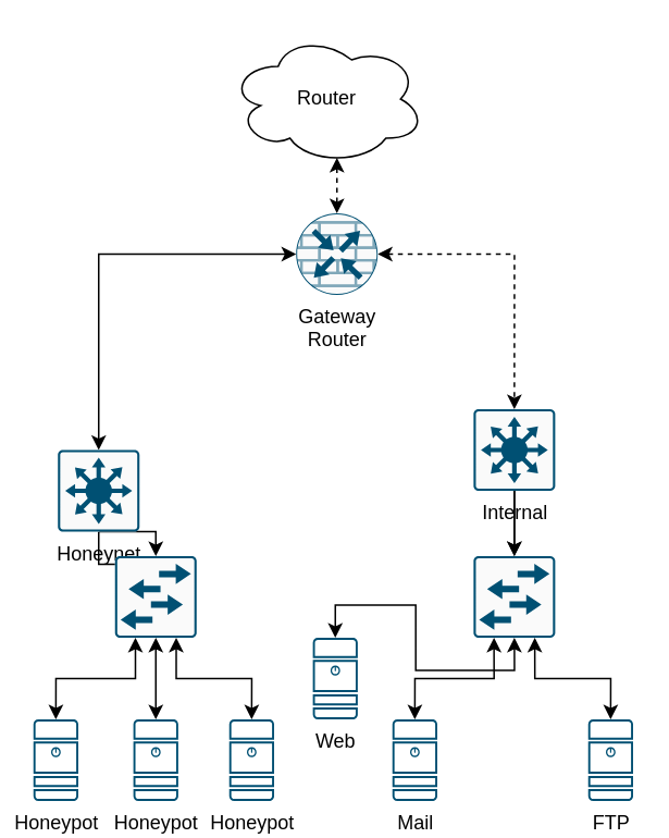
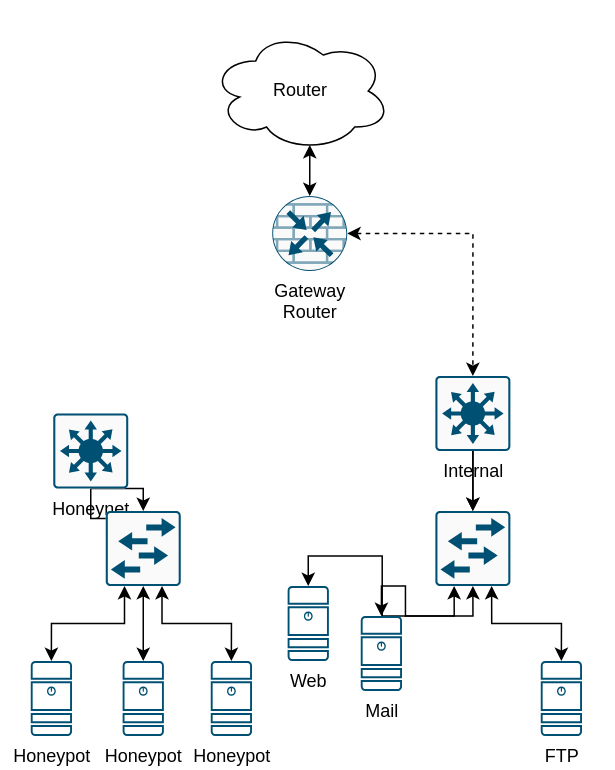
  <mxCell id="0" />
  <mxCell id="1" parent="0" />
  <mxCell id="2" style="edgeStyle=orthogonalEdgeStyle;rounded=0;orthogonalLoop=1;jettySize=auto;html=1;exitX=1;exitY=0.5;exitDx=0;exitDy=0;exitPerimeter=0;entryX=0.5;entryY=0;entryDx=0;entryDy=0;entryPerimeter=0;startArrow=classic;startFill=1;dashed=1;" edge="1" parent="1" source="4" target="12"><mxGeometry relative="1" as="geometry" /></mxCell>
- <mxCell id="3" style="edgeStyle=orthogonalEdgeStyle;rounded=0;orthogonalLoop=1;jettySize=auto;html=1;exitX=0;exitY=0.5;exitDx=0;exitDy=0;exitPerimeter=0;entryX=0.5;entryY=0;entryDx=0;entryDy=0;entryPerimeter=0;startArrow=classic;startFill=1;" edge="1" parent="1" source="4" target="9"><mxGeometry relative="1" as="geometry" /></mxCell>
  <mxCell id="4" value="&lt;div&gt;Gateway&lt;/div&gt;&lt;div&gt;Router&lt;/div&gt;" style="sketch=0;points=[[0.5,0,0],[1,0.5,0],[0.5,1,0],[0,0.5,0],[0.145,0.145,0],[0.856,0.145,0],[0.855,0.856,0],[0.145,0.855,0]];verticalLabelPosition=bottom;html=1;verticalAlign=top;aspect=fixed;align=center;pointerEvents=1;shape=mxgraph.cisco19.rect;prIcon=router_with_firewall;fillColor=#FAFAFA;strokeColor=#005073;" vertex="1" parent="1"><mxGeometry x="181" y="130" width="50" height="50" as="geometry" /></mxCell>
- <mxCell id="5" style="edgeStyle=orthogonalEdgeStyle;rounded=0;orthogonalLoop=1;jettySize=auto;html=1;exitX=0.55;exitY=0.95;exitDx=0;exitDy=0;exitPerimeter=0;entryX=0.5;entryY=0;entryDx=0;entryDy=0;entryPerimeter=0;startArrow=classic;startFill=1;dashed=1;" edge="1" parent="1" source="6" target="4"><mxGeometry relative="1" as="geometry" /></mxCell>
+ <mxCell id="5" style="edgeStyle=orthogonalEdgeStyle;rounded=0;orthogonalLoop=1;jettySize=auto;html=1;exitX=0.55;exitY=0.95;exitDx=0;exitDy=0;exitPerimeter=0;entryX=0.5;entryY=0;entryDx=0;entryDy=0;entryPerimeter=0;startArrow=classic;startFill=1;" edge="1" parent="1" source="6" target="4"><mxGeometry relative="1" as="geometry" /></mxCell>
  <mxCell id="6" value="&lt;div&gt;Router&lt;/div&gt;" style="ellipse;shape=cloud;whiteSpace=wrap;html=1;" vertex="1" parent="1"><mxGeometry x="140" y="20" width="120" height="80" as="geometry" /></mxCell>
  <mxCell id="7" style="edgeStyle=orthogonalEdgeStyle;rounded=0;orthogonalLoop=1;jettySize=auto;html=1;exitX=0.5;exitY=1;exitDx=0;exitDy=0;exitPerimeter=0;entryX=0.5;entryY=0;entryDx=0;entryDy=0;entryPerimeter=0;" edge="1" parent="1" source="9" target="16"><mxGeometry relative="1" as="geometry" /></mxCell>
  <mxCell id="8" value="" style="edgeStyle=orthogonalEdgeStyle;rounded=0;orthogonalLoop=1;jettySize=auto;html=1;" edge="1" parent="1" source="9" target="16"><mxGeometry relative="1" as="geometry" /></mxCell>
  <mxCell id="9" value="Honeynet" style="sketch=0;points=[[0.015,0.015,0],[0.985,0.015,0],[0.985,0.985,0],[0.015,0.985,0],[0.25,0,0],[0.5,0,0],[0.75,0,0],[1,0.25,0],[1,0.5,0],[1,0.75,0],[0.75,1,0],[0.5,1,0],[0.25,1,0],[0,0.75,0],[0,0.5,0],[0,0.25,0]];verticalLabelPosition=bottom;html=1;verticalAlign=top;aspect=fixed;align=center;pointerEvents=1;shape=mxgraph.cisco19.rect;prIcon=l3_switch;fillColor=#FAFAFA;strokeColor=#005073;" vertex="1" parent="1"><mxGeometry x="35" y="275" width="50" height="50" as="geometry" /></mxCell>
  <mxCell id="10" style="edgeStyle=orthogonalEdgeStyle;rounded=0;orthogonalLoop=1;jettySize=auto;html=1;exitX=0.5;exitY=1;exitDx=0;exitDy=0;exitPerimeter=0;entryX=0.5;entryY=0;entryDx=0;entryDy=0;entryPerimeter=0;" edge="1" parent="1" source="12" target="20"><mxGeometry relative="1" as="geometry" /></mxCell>
  <mxCell id="11" value="" style="edgeStyle=orthogonalEdgeStyle;rounded=0;orthogonalLoop=1;jettySize=auto;html=1;" edge="1" parent="1" source="12" target="20"><mxGeometry relative="1" as="geometry" /></mxCell>
  <mxCell id="12" value="&lt;div&gt;Internal&lt;/div&gt;" style="sketch=0;points=[[0.015,0.015,0],[0.985,0.015,0],[0.985,0.985,0],[0.015,0.985,0],[0.25,0,0],[0.5,0,0],[0.75,0,0],[1,0.25,0],[1,0.5,0],[1,0.75,0],[0.75,1,0],[0.5,1,0],[0.25,1,0],[0,0.75,0],[0,0.5,0],[0,0.25,0]];verticalLabelPosition=bottom;html=1;verticalAlign=top;aspect=fixed;align=center;pointerEvents=1;shape=mxgraph.cisco19.rect;prIcon=l3_switch;fillColor=#FAFAFA;strokeColor=#005073;" vertex="1" parent="1"><mxGeometry x="289.75" y="250" width="50" height="50" as="geometry" /></mxCell>
  <mxCell id="13" style="edgeStyle=orthogonalEdgeStyle;rounded=0;orthogonalLoop=1;jettySize=auto;html=1;exitX=0.5;exitY=1;exitDx=0;exitDy=0;exitPerimeter=0;entryX=0.5;entryY=0;entryDx=0;entryDy=0;entryPerimeter=0;startArrow=classic;startFill=1;" edge="1" parent="1" source="16" target="22"><mxGeometry relative="1" as="geometry" /></mxCell>
  <mxCell id="14" style="edgeStyle=orthogonalEdgeStyle;rounded=0;orthogonalLoop=1;jettySize=auto;html=1;exitX=0.75;exitY=1;exitDx=0;exitDy=0;exitPerimeter=0;entryX=0.5;entryY=0;entryDx=0;entryDy=0;entryPerimeter=0;startArrow=classic;startFill=1;" edge="1" parent="1" source="16" target="23"><mxGeometry relative="1" as="geometry" /></mxCell>
  <mxCell id="15" style="edgeStyle=orthogonalEdgeStyle;rounded=0;orthogonalLoop=1;jettySize=auto;html=1;exitX=0.25;exitY=1;exitDx=0;exitDy=0;exitPerimeter=0;entryX=0.5;entryY=0;entryDx=0;entryDy=0;entryPerimeter=0;startArrow=classic;startFill=1;" edge="1" parent="1" source="16" target="21"><mxGeometry relative="1" as="geometry" /></mxCell>
  <mxCell id="16" value="" style="sketch=0;points=[[0.015,0.015,0],[0.985,0.015,0],[0.985,0.985,0],[0.015,0.985,0],[0.25,0,0],[0.5,0,0],[0.75,0,0],[1,0.25,0],[1,0.5,0],[1,0.75,0],[0.75,1,0],[0.5,1,0],[0.25,1,0],[0,0.75,0],[0,0.5,0],[0,0.25,0]];verticalLabelPosition=bottom;html=1;verticalAlign=top;aspect=fixed;align=center;pointerEvents=1;shape=mxgraph.cisco19.rect;prIcon=workgroup_switch;fillColor=#FAFAFA;strokeColor=#005073;" vertex="1" parent="1"><mxGeometry x="70" y="340" width="50" height="50" as="geometry" /></mxCell>
  <mxCell id="17" style="edgeStyle=orthogonalEdgeStyle;rounded=0;orthogonalLoop=1;jettySize=auto;html=1;exitX=0.5;exitY=1;exitDx=0;exitDy=0;exitPerimeter=0;entryX=0.5;entryY=0;entryDx=0;entryDy=0;entryPerimeter=0;startArrow=classic;startFill=1;" edge="1" parent="1" source="20" target="25"><mxGeometry relative="1" as="geometry" /></mxCell>
  <mxCell id="18" style="edgeStyle=orthogonalEdgeStyle;rounded=0;orthogonalLoop=1;jettySize=auto;html=1;exitX=0.75;exitY=1;exitDx=0;exitDy=0;exitPerimeter=0;entryX=0.5;entryY=0;entryDx=0;entryDy=0;entryPerimeter=0;startArrow=classic;startFill=1;" edge="1" parent="1" source="20" target="26"><mxGeometry relative="1" as="geometry" /></mxCell>
  <mxCell id="19" style="edgeStyle=orthogonalEdgeStyle;rounded=0;orthogonalLoop=1;jettySize=auto;html=1;exitX=0.25;exitY=1;exitDx=0;exitDy=0;exitPerimeter=0;entryX=0.5;entryY=0;entryDx=0;entryDy=0;entryPerimeter=0;startArrow=classic;startFill=1;" edge="1" parent="1" source="20" target="24"><mxGeometry relative="1" as="geometry" /></mxCell>
  <mxCell id="20" value="" style="sketch=0;points=[[0.015,0.015,0],[0.985,0.015,0],[0.985,0.985,0],[0.015,0.985,0],[0.25,0,0],[0.5,0,0],[0.75,0,0],[1,0.25,0],[1,0.5,0],[1,0.75,0],[0.75,1,0],[0.5,1,0],[0.25,1,0],[0,0.75,0],[0,0.5,0],[0,0.25,0]];verticalLabelPosition=bottom;html=1;verticalAlign=top;aspect=fixed;align=center;pointerEvents=1;shape=mxgraph.cisco19.rect;prIcon=workgroup_switch;fillColor=#FAFAFA;strokeColor=#005073;" vertex="1" parent="1"><mxGeometry x="289.75" y="340" width="50" height="50" as="geometry" /></mxCell>
  <mxCell id="21" value="Honeypot" style="sketch=0;points=[[0.015,0.015,0],[0.985,0.015,0],[0.985,0.985,0],[0.015,0.985,0],[0.25,0,0],[0.5,0,0],[0.75,0,0],[1,0.25,0],[1,0.5,0],[1,0.75,0],[0.75,1,0],[0.5,1,0],[0.25,1,0],[0,0.75,0],[0,0.5,0],[0,0.25,0]];verticalLabelPosition=bottom;html=1;verticalAlign=top;aspect=fixed;align=center;pointerEvents=1;shape=mxgraph.cisco19.server;fillColor=#005073;strokeColor=none;" vertex="1" parent="1"><mxGeometry x="20" y="440" width="27.5" height="50" as="geometry" /></mxCell>
  <mxCell id="22" value="Honeypot" style="sketch=0;points=[[0.015,0.015,0],[0.985,0.015,0],[0.985,0.985,0],[0.015,0.985,0],[0.25,0,0],[0.5,0,0],[0.75,0,0],[1,0.25,0],[1,0.5,0],[1,0.75,0],[0.75,1,0],[0.5,1,0],[0.25,1,0],[0,0.75,0],[0,0.5,0],[0,0.25,0]];verticalLabelPosition=bottom;html=1;verticalAlign=top;aspect=fixed;align=center;pointerEvents=1;shape=mxgraph.cisco19.server;fillColor=#005073;strokeColor=none;" vertex="1" parent="1"><mxGeometry x="81.25" y="440" width="27.5" height="50" as="geometry" /></mxCell>
  <mxCell id="23" value="&lt;div&gt;Honeypot&lt;/div&gt;" style="sketch=0;points=[[0.015,0.015,0],[0.985,0.015,0],[0.985,0.985,0],[0.015,0.985,0],[0.25,0,0],[0.5,0,0],[0.75,0,0],[1,0.25,0],[1,0.5,0],[1,0.75,0],[0.75,1,0],[0.5,1,0],[0.25,1,0],[0,0.75,0],[0,0.5,0],[0,0.25,0]];verticalLabelPosition=bottom;html=1;verticalAlign=top;aspect=fixed;align=center;pointerEvents=1;shape=mxgraph.cisco19.server;fillColor=#005073;strokeColor=none;" vertex="1" parent="1"><mxGeometry x="140" y="440" width="27.5" height="50" as="geometry" /></mxCell>
- <mxCell id="24" value="Mail" style="sketch=0;points=[[0.015,0.015,0],[0.985,0.015,0],[0.985,0.985,0],[0.015,0.985,0],[0.25,0,0],[0.5,0,0],[0.75,0,0],[1,0.25,0],[1,0.5,0],[1,0.75,0],[0.75,1,0],[0.5,1,0],[0.25,1,0],[0,0.75,0],[0,0.5,0],[0,0.25,0]];verticalLabelPosition=bottom;html=1;verticalAlign=top;aspect=fixed;align=center;pointerEvents=1;shape=mxgraph.cisco19.server;fillColor=#005073;strokeColor=none;" vertex="1" parent="1"><mxGeometry x="240" y="440" width="27.5" height="50" as="geometry" /></mxCell>
+ <mxCell id="24" value="Mail" style="sketch=0;points=[[0.015,0.015,0],[0.985,0.015,0],[0.985,0.985,0],[0.015,0.985,0],[0.25,0,0],[0.5,0,0],[0.75,0,0],[1,0.25,0],[1,0.5,0],[1,0.75,0],[0.75,1,0],[0.5,1,0],[0.25,1,0],[0,0.75,0],[0,0.5,0],[0,0.25,0]];verticalLabelPosition=bottom;html=1;verticalAlign=top;aspect=fixed;align=center;pointerEvents=1;shape=mxgraph.cisco19.server;fillColor=#005073;strokeColor=none;" vertex="1" parent="1"><mxGeometry x="240" y="410" width="27.5" height="50" as="geometry" /></mxCell>
  <mxCell id="25" value="Web" style="sketch=0;points=[[0.015,0.015,0],[0.985,0.015,0],[0.985,0.985,0],[0.015,0.985,0],[0.25,0,0],[0.5,0,0],[0.75,0,0],[1,0.25,0],[1,0.5,0],[1,0.75,0],[0.75,1,0],[0.5,1,0],[0.25,1,0],[0,0.75,0],[0,0.5,0],[0,0.25,0]];verticalLabelPosition=bottom;html=1;verticalAlign=top;aspect=fixed;align=center;pointerEvents=1;shape=mxgraph.cisco19.server;fillColor=#005073;strokeColor=none;" vertex="1" parent="1"><mxGeometry x="191.25" y="390" width="27.5" height="50" as="geometry" /></mxCell>
  <mxCell id="26" value="FTP" style="sketch=0;points=[[0.015,0.015,0],[0.985,0.015,0],[0.985,0.985,0],[0.015,0.985,0],[0.25,0,0],[0.5,0,0],[0.75,0,0],[1,0.25,0],[1,0.5,0],[1,0.75,0],[0.75,1,0],[0.5,1,0],[0.25,1,0],[0,0.75,0],[0,0.5,0],[0,0.25,0]];verticalLabelPosition=bottom;html=1;verticalAlign=top;aspect=fixed;align=center;pointerEvents=1;shape=mxgraph.cisco19.server;fillColor=#005073;strokeColor=none;" vertex="1" parent="1"><mxGeometry x="360" y="440" width="27.5" height="50" as="geometry" /></mxCell>
